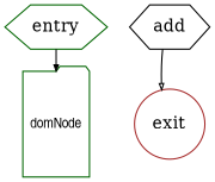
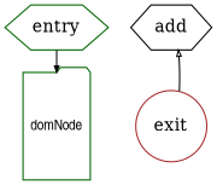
  digraph {
    ranksep=.25
    node [color=darkgreen shape=hexagon]
    edge [arrowsize=.5]
    domNode [fixedsize=true fontname=ArialNarrow fontsize=12 height=1.2 shape=folder]
    entry
    add [color=black]
    exit [color=brown shape=circle]
    entry -> domNode [arrowhead=normal]
-   add -> exit [arrowhead=onormal]
+   exit -> add [arrowhead=onormal]
  }
